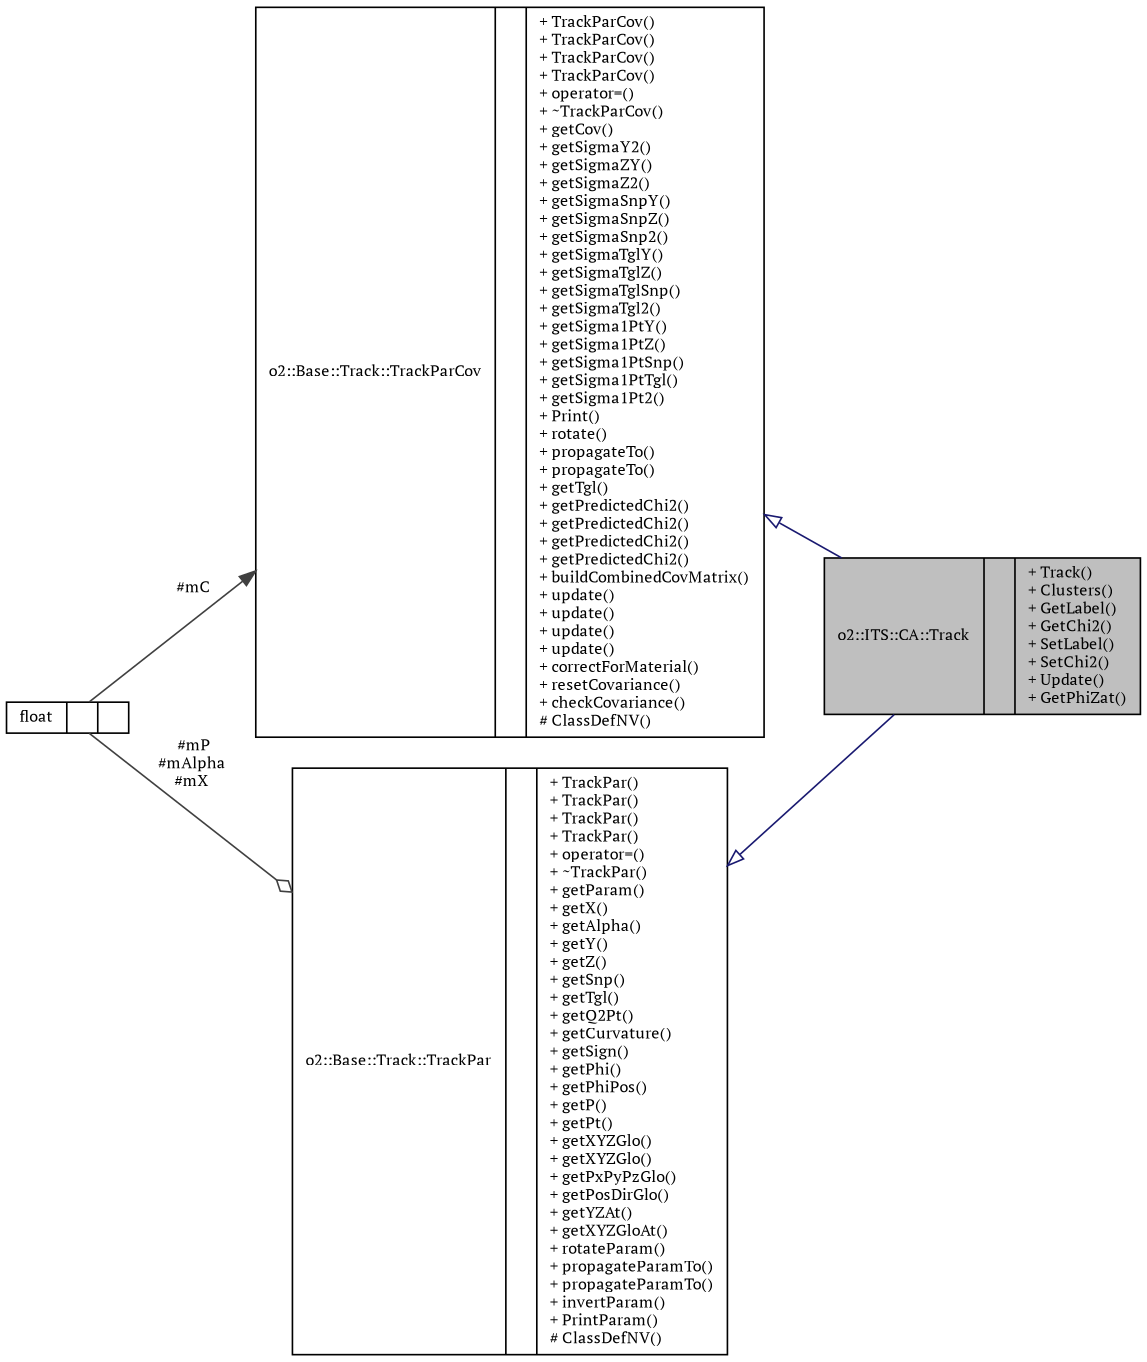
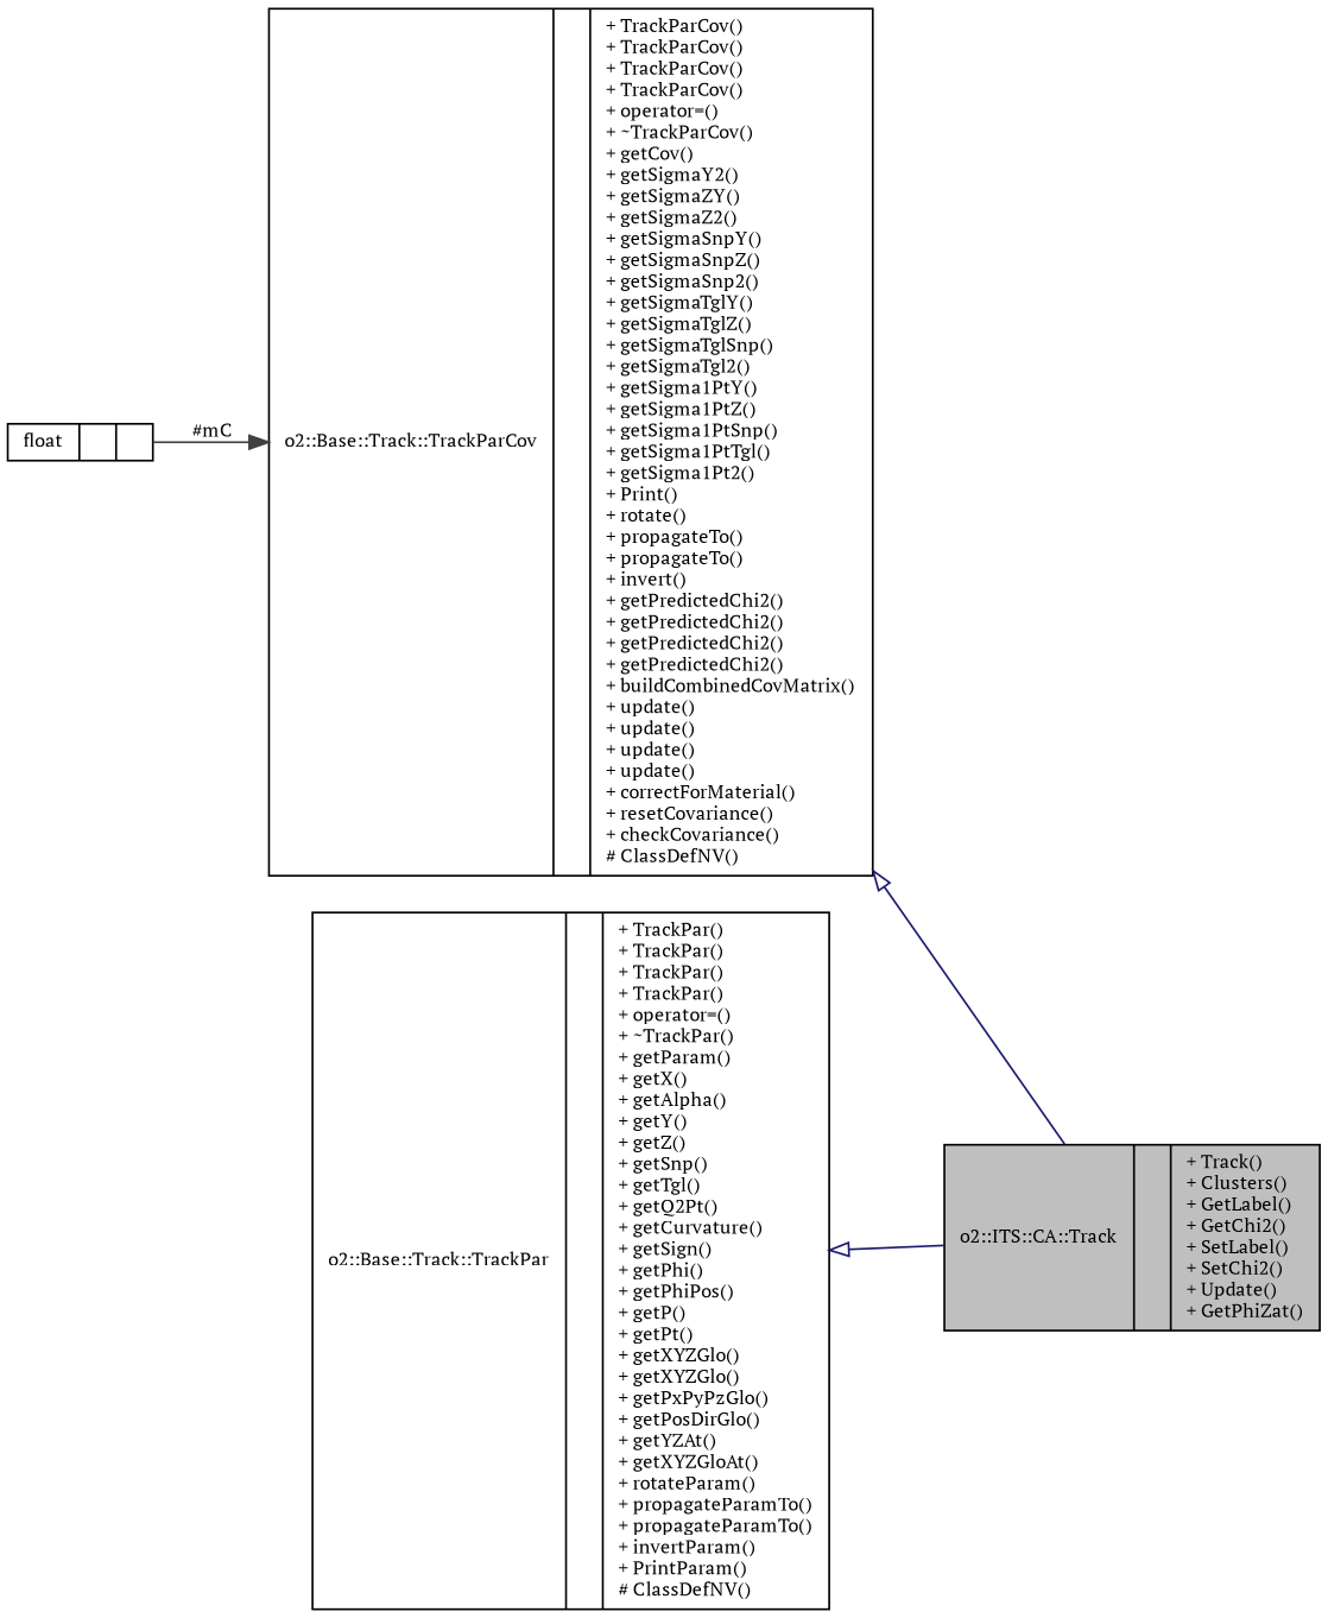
  digraph {
    fontname="PT Serif"
    rankdir=LR
    node [color=black fontname="PT Serif" fontsize=10 shape=record]
    edge [color=midnightblue fontname="PT Serif" fontsize=10 labelfontname=Helvetica labelfontsize=10 style=solid]
    n1 [fillcolor=grey75 fontcolor=black height=0.2 label="{o2::ITS::CA::Track\n||+ Track()\l+ Clusters()\l+ GetLabel()\l+ GetChi2()\l+ SetLabel()\l+ SetChi2()\l+ Update()\l+ GetPhiZat()\l}" style=filled width=0.4]
-   n2 [height=0.2 label="{o2::Base::Track::TrackParCov\n||+ TrackParCov()\l+ TrackParCov()\l+ TrackParCov()\l+ TrackParCov()\l+ operator=()\l+ ~TrackParCov()\l+ getCov()\l+ getSigmaY2()\l+ getSigmaZY()\l+ getSigmaZ2()\l+ getSigmaSnpY()\l+ getSigmaSnpZ()\l+ getSigmaSnp2()\l+ getSigmaTglY()\l+ getSigmaTglZ()\l+ getSigmaTglSnp()\l+ getSigmaTgl2()\l+ getSigma1PtY()\l+ getSigma1PtZ()\l+ getSigma1PtSnp()\l+ getSigma1PtTgl()\l+ getSigma1Pt2()\l+ Print()\l+ rotate()\l+ propagateTo()\l+ propagateTo()\l+ getTgl()\l+ getPredictedChi2()\l+ getPredictedChi2()\l+ getPredictedChi2()\l+ getPredictedChi2()\l+ buildCombinedCovMatrix()\l+ update()\l+ update()\l+ update()\l+ update()\l+ correctForMaterial()\l+ resetCovariance()\l+ checkCovariance()\l# ClassDefNV()\l}" width=0.4]
+   n2 [height=0.2 label="{o2::Base::Track::TrackParCov\n||+ TrackParCov()\l+ TrackParCov()\l+ TrackParCov()\l+ TrackParCov()\l+ operator=()\l+ ~TrackParCov()\l+ getCov()\l+ getSigmaY2()\l+ getSigmaZY()\l+ getSigmaZ2()\l+ getSigmaSnpY()\l+ getSigmaSnpZ()\l+ getSigmaSnp2()\l+ getSigmaTglY()\l+ getSigmaTglZ()\l+ getSigmaTglSnp()\l+ getSigmaTgl2()\l+ getSigma1PtY()\l+ getSigma1PtZ()\l+ getSigma1PtSnp()\l+ getSigma1PtTgl()\l+ getSigma1Pt2()\l+ Print()\l+ rotate()\l+ propagateTo()\l+ propagateTo()\l+ invert()\l+ getPredictedChi2()\l+ getPredictedChi2()\l+ getPredictedChi2()\l+ getPredictedChi2()\l+ buildCombinedCovMatrix()\l+ update()\l+ update()\l+ update()\l+ update()\l+ correctForMaterial()\l+ resetCovariance()\l+ checkCovariance()\l# ClassDefNV()\l}" width=0.4]
    n3 [height=0.2 label="{o2::Base::Track::TrackPar\n||+ TrackPar()\l+ TrackPar()\l+ TrackPar()\l+ TrackPar()\l+ operator=()\l+ ~TrackPar()\l+ getParam()\l+ getX()\l+ getAlpha()\l+ getY()\l+ getZ()\l+ getSnp()\l+ getTgl()\l+ getQ2Pt()\l+ getCurvature()\l+ getSign()\l+ getPhi()\l+ getPhiPos()\l+ getP()\l+ getPt()\l+ getXYZGlo()\l+ getXYZGlo()\l+ getPxPyPzGlo()\l+ getPosDirGlo()\l+ getYZAt()\l+ getXYZGloAt()\l+ rotateParam()\l+ propagateParamTo()\l+ propagateParamTo()\l+ invertParam()\l+ PrintParam()\l# ClassDefNV()\l}" width=0.4]
    n4 [height=0.2 label="{float\n||}" width=0.4]
    n2 -> n1 [arrowtail=onormal dir=back]
    n3 -> n1 [arrowtail=onormal dir=back]
    n4 -> n2 [arrowhead=normal color=grey25 label=" #mC"]
-   n4 -> n3 [arrowhead=odiamond color=grey25 label=" #mP\n#mAlpha\n#mX"]
  }
